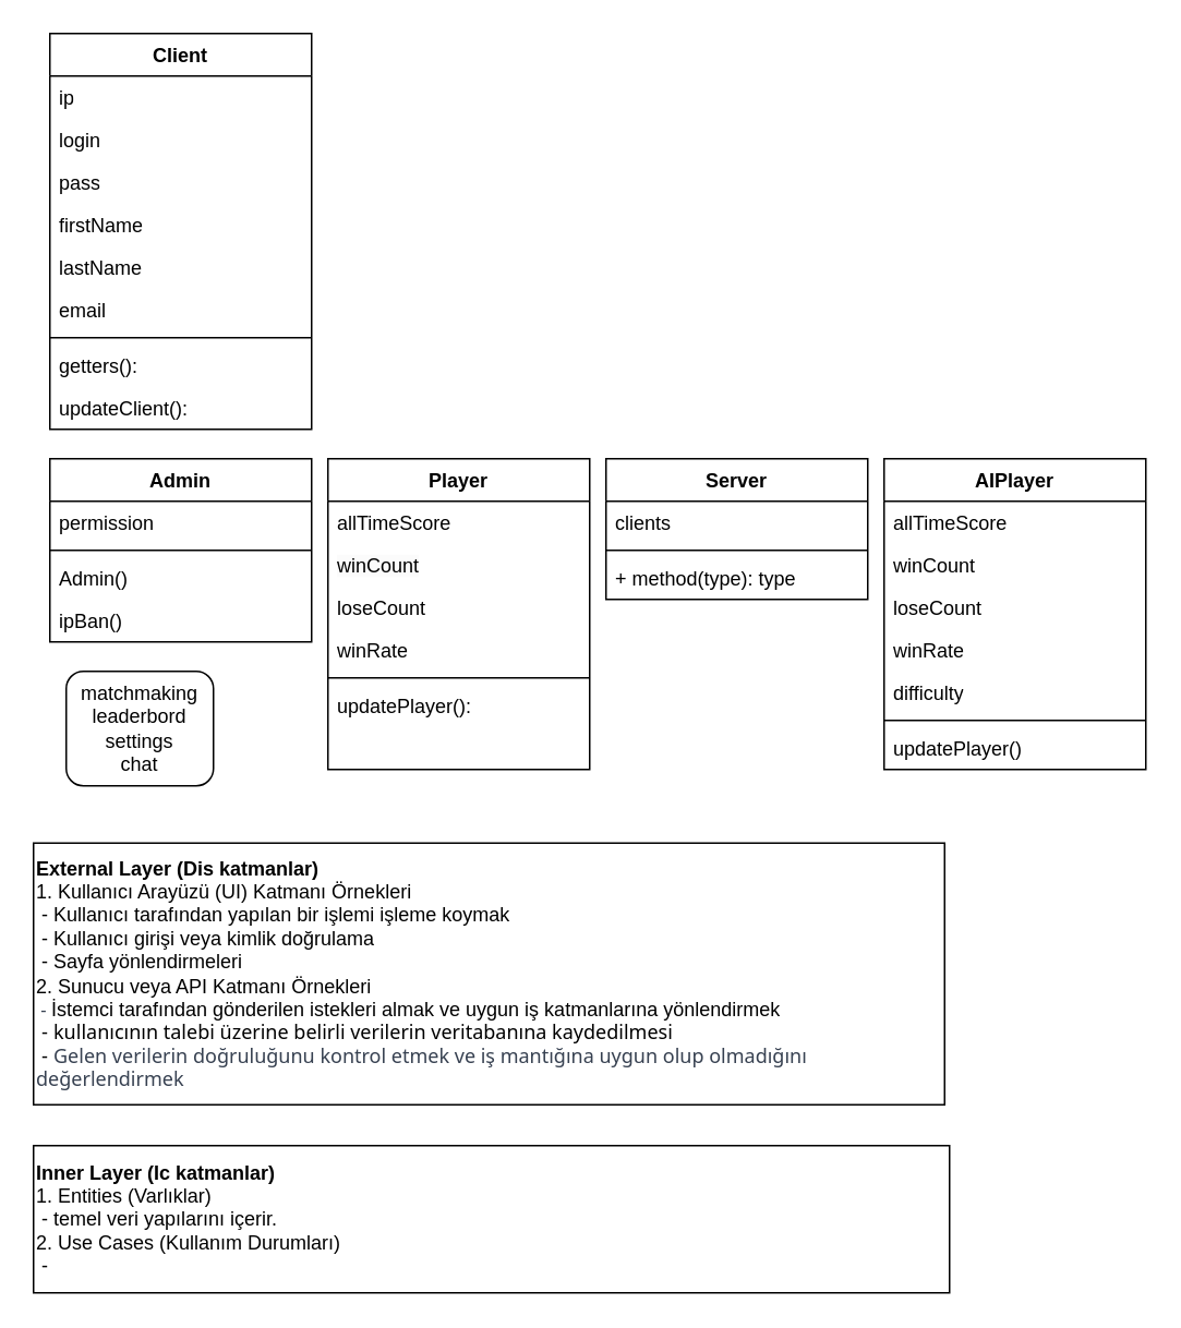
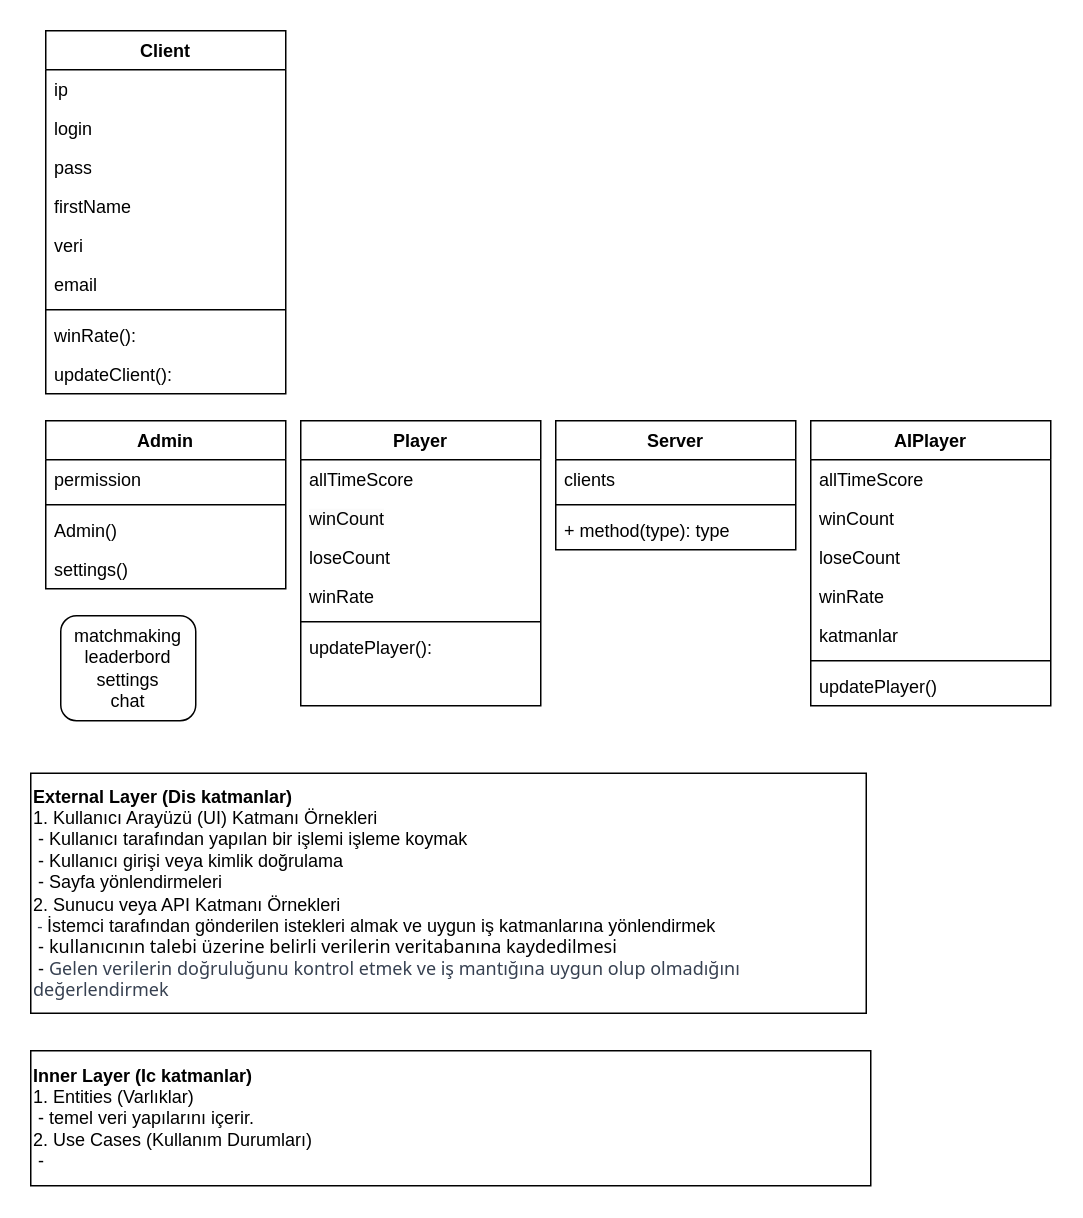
  <mxCell id="0" />
  <mxCell id="1" parent="0" />
  <mxCell id="2" value="Client" style="swimlane;fontStyle=1;align=center;verticalAlign=top;childLayout=stackLayout;horizontal=1;startSize=26;horizontalStack=0;resizeParent=1;resizeParentMax=0;resizeLast=0;collapsible=1;marginBottom=0;whiteSpace=wrap;html=1;" parent="1" vertex="1"><mxGeometry x="30" y="20" width="160" height="242" as="geometry" /></mxCell>
  <mxCell id="3" value="ip" style="text;strokeColor=none;fillColor=none;align=left;verticalAlign=top;spacingLeft=4;spacingRight=4;overflow=hidden;rotatable=0;points=[[0,0.5],[1,0.5]];portConstraint=eastwest;whiteSpace=wrap;html=1;" parent="2" vertex="1"><mxGeometry y="26" width="160" height="26" as="geometry" /></mxCell>
  <mxCell id="4" value="login" style="text;strokeColor=none;fillColor=none;align=left;verticalAlign=top;spacingLeft=4;spacingRight=4;overflow=hidden;rotatable=0;points=[[0,0.5],[1,0.5]];portConstraint=eastwest;whiteSpace=wrap;html=1;" parent="2" vertex="1"><mxGeometry y="52" width="160" height="26" as="geometry" /></mxCell>
  <mxCell id="5" value="pass" style="text;strokeColor=none;fillColor=none;align=left;verticalAlign=top;spacingLeft=4;spacingRight=4;overflow=hidden;rotatable=0;points=[[0,0.5],[1,0.5]];portConstraint=eastwest;whiteSpace=wrap;html=1;" parent="2" vertex="1"><mxGeometry y="78" width="160" height="26" as="geometry" /></mxCell>
  <mxCell id="6" value="firstName" style="text;strokeColor=none;fillColor=none;align=left;verticalAlign=top;spacingLeft=4;spacingRight=4;overflow=hidden;rotatable=0;points=[[0,0.5],[1,0.5]];portConstraint=eastwest;whiteSpace=wrap;html=1;" parent="2" vertex="1"><mxGeometry y="104" width="160" height="26" as="geometry" /></mxCell>
- <mxCell id="7" value="lastName" style="text;strokeColor=none;fillColor=none;align=left;verticalAlign=top;spacingLeft=4;spacingRight=4;overflow=hidden;rotatable=0;points=[[0,0.5],[1,0.5]];portConstraint=eastwest;whiteSpace=wrap;html=1;" parent="2" vertex="1"><mxGeometry y="130" width="160" height="26" as="geometry" /></mxCell>
+ <mxCell id="7" value="veri" style="text;strokeColor=none;fillColor=none;align=left;verticalAlign=top;spacingLeft=4;spacingRight=4;overflow=hidden;rotatable=0;points=[[0,0.5],[1,0.5]];portConstraint=eastwest;whiteSpace=wrap;html=1;" parent="2" vertex="1"><mxGeometry y="130" width="160" height="26" as="geometry" /></mxCell>
  <mxCell id="8" value="email" style="text;strokeColor=none;fillColor=none;align=left;verticalAlign=top;spacingLeft=4;spacingRight=4;overflow=hidden;rotatable=0;points=[[0,0.5],[1,0.5]];portConstraint=eastwest;whiteSpace=wrap;html=1;" parent="2" vertex="1"><mxGeometry y="156" width="160" height="26" as="geometry" /></mxCell>
  <mxCell id="9" value="" style="line;strokeWidth=1;fillColor=none;align=left;verticalAlign=middle;spacingTop=-1;spacingLeft=3;spacingRight=3;rotatable=0;labelPosition=right;points=[];portConstraint=eastwest;strokeColor=inherit;" parent="2" vertex="1"><mxGeometry y="182" width="160" height="8" as="geometry" /></mxCell>
- <mxCell id="10" value="getters():&lt;br&gt;" style="text;strokeColor=none;fillColor=none;align=left;verticalAlign=top;spacingLeft=4;spacingRight=4;overflow=hidden;rotatable=0;points=[[0,0.5],[1,0.5]];portConstraint=eastwest;whiteSpace=wrap;html=1;" parent="2" vertex="1"><mxGeometry y="190" width="160" height="26" as="geometry" /></mxCell>
+ <mxCell id="10" value="winRate():&lt;br&gt;" style="text;strokeColor=none;fillColor=none;align=left;verticalAlign=top;spacingLeft=4;spacingRight=4;overflow=hidden;rotatable=0;points=[[0,0.5],[1,0.5]];portConstraint=eastwest;whiteSpace=wrap;html=1;" parent="2" vertex="1"><mxGeometry y="190" width="160" height="26" as="geometry" /></mxCell>
  <mxCell id="11" value="updateClient():" style="text;strokeColor=none;fillColor=none;align=left;verticalAlign=top;spacingLeft=4;spacingRight=4;overflow=hidden;rotatable=0;points=[[0,0.5],[1,0.5]];portConstraint=eastwest;whiteSpace=wrap;html=1;" parent="2" vertex="1"><mxGeometry y="216" width="160" height="26" as="geometry" /></mxCell>
  <mxCell id="12" value="Player" style="swimlane;fontStyle=1;align=center;verticalAlign=top;childLayout=stackLayout;horizontal=1;startSize=26;horizontalStack=0;resizeParent=1;resizeParentMax=0;resizeLast=0;collapsible=1;marginBottom=0;whiteSpace=wrap;html=1;" parent="1" vertex="1"><mxGeometry x="200" y="280" width="160" height="190" as="geometry"><mxRectangle x="180" y="270" width="80" height="30" as="alternateBounds" /></mxGeometry></mxCell>
  <mxCell id="13" value="allTimeScore" style="text;strokeColor=none;fillColor=none;align=left;verticalAlign=top;spacingLeft=4;spacingRight=4;overflow=hidden;rotatable=0;points=[[0,0.5],[1,0.5]];portConstraint=eastwest;whiteSpace=wrap;html=1;" parent="12" vertex="1"><mxGeometry y="26" width="160" height="26" as="geometry" /></mxCell>
  <mxCell id="14" value="&lt;meta charset=&quot;utf-8&quot;&gt;&lt;span style=&quot;color: rgb(0, 0, 0); font-family: Helvetica; font-size: 12px; font-style: normal; font-variant-ligatures: normal; font-variant-caps: normal; font-weight: 400; letter-spacing: normal; orphans: 2; text-align: center; text-indent: 0px; text-transform: none; widows: 2; word-spacing: 0px; -webkit-text-stroke-width: 0px; background-color: rgb(251, 251, 251); text-decoration-thickness: initial; text-decoration-style: initial; text-decoration-color: initial; float: none; display: inline !important;&quot;&gt;winCount&lt;/span&gt;" style="text;strokeColor=none;fillColor=none;align=left;verticalAlign=top;spacingLeft=4;spacingRight=4;overflow=hidden;rotatable=0;points=[[0,0.5],[1,0.5]];portConstraint=eastwest;whiteSpace=wrap;html=1;" parent="12" vertex="1"><mxGeometry y="52" width="160" height="26" as="geometry" /></mxCell>
  <mxCell id="15" value="loseCount" style="text;strokeColor=none;fillColor=none;align=left;verticalAlign=top;spacingLeft=4;spacingRight=4;overflow=hidden;rotatable=0;points=[[0,0.5],[1,0.5]];portConstraint=eastwest;whiteSpace=wrap;html=1;" parent="12" vertex="1"><mxGeometry y="78" width="160" height="26" as="geometry" /></mxCell>
  <mxCell id="16" value="winRate" style="text;strokeColor=none;fillColor=none;align=left;verticalAlign=top;spacingLeft=4;spacingRight=4;overflow=hidden;rotatable=0;points=[[0,0.5],[1,0.5]];portConstraint=eastwest;whiteSpace=wrap;html=1;" parent="12" vertex="1"><mxGeometry y="104" width="160" height="26" as="geometry" /></mxCell>
  <mxCell id="17" value="" style="line;strokeWidth=1;fillColor=none;align=left;verticalAlign=middle;spacingTop=-1;spacingLeft=3;spacingRight=3;rotatable=0;labelPosition=right;points=[];portConstraint=eastwest;strokeColor=inherit;" parent="12" vertex="1"><mxGeometry y="130" width="160" height="8" as="geometry" /></mxCell>
  <mxCell id="18" value="updatePlayer():" style="text;strokeColor=none;fillColor=none;align=left;verticalAlign=top;spacingLeft=4;spacingRight=4;overflow=hidden;rotatable=0;points=[[0,0.5],[1,0.5]];portConstraint=eastwest;whiteSpace=wrap;html=1;" parent="12" vertex="1"><mxGeometry y="138" width="160" height="26" as="geometry" /></mxCell>
  <mxCell id="19" style="text;strokeColor=none;fillColor=none;align=left;verticalAlign=top;spacingLeft=4;spacingRight=4;overflow=hidden;rotatable=0;points=[[0,0.5],[1,0.5]];portConstraint=eastwest;whiteSpace=wrap;html=1;" parent="12" vertex="1"><mxGeometry y="164" width="160" height="26" as="geometry" /></mxCell>
  <mxCell id="20" value="Admin" style="swimlane;fontStyle=1;align=center;verticalAlign=top;childLayout=stackLayout;horizontal=1;startSize=26;horizontalStack=0;resizeParent=1;resizeParentMax=0;resizeLast=0;collapsible=1;marginBottom=0;whiteSpace=wrap;html=1;" parent="1" vertex="1"><mxGeometry x="30" y="280" width="160" height="112" as="geometry"><mxRectangle x="10" y="270" width="80" height="30" as="alternateBounds" /></mxGeometry></mxCell>
  <mxCell id="21" value="permission" style="text;strokeColor=none;fillColor=none;align=left;verticalAlign=top;spacingLeft=4;spacingRight=4;overflow=hidden;rotatable=0;points=[[0,0.5],[1,0.5]];portConstraint=eastwest;whiteSpace=wrap;html=1;" parent="20" vertex="1"><mxGeometry y="26" width="160" height="26" as="geometry" /></mxCell>
  <mxCell id="22" value="" style="line;strokeWidth=1;fillColor=none;align=left;verticalAlign=middle;spacingTop=-1;spacingLeft=3;spacingRight=3;rotatable=0;labelPosition=right;points=[];portConstraint=eastwest;strokeColor=inherit;" parent="20" vertex="1"><mxGeometry y="52" width="160" height="8" as="geometry" /></mxCell>
  <mxCell id="23" value="Admin()" style="text;strokeColor=none;fillColor=none;align=left;verticalAlign=top;spacingLeft=4;spacingRight=4;overflow=hidden;rotatable=0;points=[[0,0.5],[1,0.5]];portConstraint=eastwest;whiteSpace=wrap;html=1;" parent="20" vertex="1"><mxGeometry y="60" width="160" height="26" as="geometry" /></mxCell>
- <mxCell id="24" value="ipBan()" style="text;strokeColor=none;fillColor=none;align=left;verticalAlign=top;spacingLeft=4;spacingRight=4;overflow=hidden;rotatable=0;points=[[0,0.5],[1,0.5]];portConstraint=eastwest;whiteSpace=wrap;html=1;" parent="20" vertex="1"><mxGeometry y="86" width="160" height="26" as="geometry" /></mxCell>
+ <mxCell id="24" value="settings()" style="text;strokeColor=none;fillColor=none;align=left;verticalAlign=top;spacingLeft=4;spacingRight=4;overflow=hidden;rotatable=0;points=[[0,0.5],[1,0.5]];portConstraint=eastwest;whiteSpace=wrap;html=1;" parent="20" vertex="1"><mxGeometry y="86" width="160" height="26" as="geometry" /></mxCell>
  <mxCell id="25" value="AIPlayer" style="swimlane;fontStyle=1;align=center;verticalAlign=top;childLayout=stackLayout;horizontal=1;startSize=26;horizontalStack=0;resizeParent=1;resizeParentMax=0;resizeLast=0;collapsible=1;marginBottom=0;whiteSpace=wrap;html=1;" parent="1" vertex="1"><mxGeometry x="540" y="280" width="160" height="190" as="geometry"><mxRectangle x="520" y="270" width="90" height="30" as="alternateBounds" /></mxGeometry></mxCell>
  <mxCell id="26" value="allTimeScore" style="text;strokeColor=none;fillColor=none;align=left;verticalAlign=top;spacingLeft=4;spacingRight=4;overflow=hidden;rotatable=0;points=[[0,0.5],[1,0.5]];portConstraint=eastwest;whiteSpace=wrap;html=1;" parent="25" vertex="1"><mxGeometry y="26" width="160" height="26" as="geometry" /></mxCell>
  <mxCell id="27" value="winCount" style="text;strokeColor=none;fillColor=none;align=left;verticalAlign=top;spacingLeft=4;spacingRight=4;overflow=hidden;rotatable=0;points=[[0,0.5],[1,0.5]];portConstraint=eastwest;whiteSpace=wrap;html=1;" parent="25" vertex="1"><mxGeometry y="52" width="160" height="26" as="geometry" /></mxCell>
  <mxCell id="28" value="loseCount" style="text;strokeColor=none;fillColor=none;align=left;verticalAlign=top;spacingLeft=4;spacingRight=4;overflow=hidden;rotatable=0;points=[[0,0.5],[1,0.5]];portConstraint=eastwest;whiteSpace=wrap;html=1;" parent="25" vertex="1"><mxGeometry y="78" width="160" height="26" as="geometry" /></mxCell>
  <mxCell id="29" value="winRate" style="text;strokeColor=none;fillColor=none;align=left;verticalAlign=top;spacingLeft=4;spacingRight=4;overflow=hidden;rotatable=0;points=[[0,0.5],[1,0.5]];portConstraint=eastwest;whiteSpace=wrap;html=1;" parent="25" vertex="1"><mxGeometry y="104" width="160" height="26" as="geometry" /></mxCell>
- <mxCell id="30" value="difficulty" style="text;strokeColor=none;fillColor=none;align=left;verticalAlign=top;spacingLeft=4;spacingRight=4;overflow=hidden;rotatable=0;points=[[0,0.5],[1,0.5]];portConstraint=eastwest;whiteSpace=wrap;html=1;" parent="25" vertex="1"><mxGeometry y="130" width="160" height="26" as="geometry" /></mxCell>
+ <mxCell id="30" value="katmanlar" style="text;strokeColor=none;fillColor=none;align=left;verticalAlign=top;spacingLeft=4;spacingRight=4;overflow=hidden;rotatable=0;points=[[0,0.5],[1,0.5]];portConstraint=eastwest;whiteSpace=wrap;html=1;" parent="25" vertex="1"><mxGeometry y="130" width="160" height="26" as="geometry" /></mxCell>
  <mxCell id="31" value="" style="line;strokeWidth=1;fillColor=none;align=left;verticalAlign=middle;spacingTop=-1;spacingLeft=3;spacingRight=3;rotatable=0;labelPosition=right;points=[];portConstraint=eastwest;strokeColor=inherit;" parent="25" vertex="1"><mxGeometry y="156" width="160" height="8" as="geometry" /></mxCell>
  <mxCell id="32" value="updatePlayer()" style="text;strokeColor=none;fillColor=none;align=left;verticalAlign=top;spacingLeft=4;spacingRight=4;overflow=hidden;rotatable=0;points=[[0,0.5],[1,0.5]];portConstraint=eastwest;whiteSpace=wrap;html=1;" parent="25" vertex="1"><mxGeometry y="164" width="160" height="26" as="geometry" /></mxCell>
  <mxCell id="33" value="Server" style="swimlane;fontStyle=1;align=center;verticalAlign=top;childLayout=stackLayout;horizontal=1;startSize=26;horizontalStack=0;resizeParent=1;resizeParentMax=0;resizeLast=0;collapsible=1;marginBottom=0;whiteSpace=wrap;html=1;" parent="1" vertex="1"><mxGeometry x="370" y="280" width="160" height="86" as="geometry"><mxRectangle x="350" y="270" width="80" height="30" as="alternateBounds" /></mxGeometry></mxCell>
  <mxCell id="34" value="clients" style="text;strokeColor=none;fillColor=none;align=left;verticalAlign=top;spacingLeft=4;spacingRight=4;overflow=hidden;rotatable=0;points=[[0,0.5],[1,0.5]];portConstraint=eastwest;whiteSpace=wrap;html=1;" parent="33" vertex="1"><mxGeometry y="26" width="160" height="26" as="geometry" /></mxCell>
  <mxCell id="35" value="" style="line;strokeWidth=1;fillColor=none;align=left;verticalAlign=middle;spacingTop=-1;spacingLeft=3;spacingRight=3;rotatable=0;labelPosition=right;points=[];portConstraint=eastwest;strokeColor=inherit;" parent="33" vertex="1"><mxGeometry y="52" width="160" height="8" as="geometry" /></mxCell>
  <mxCell id="36" value="+ method(type): type" style="text;strokeColor=none;fillColor=none;align=left;verticalAlign=top;spacingLeft=4;spacingRight=4;overflow=hidden;rotatable=0;points=[[0,0.5],[1,0.5]];portConstraint=eastwest;whiteSpace=wrap;html=1;" parent="33" vertex="1"><mxGeometry y="60" width="160" height="26" as="geometry" /></mxCell>
  <mxCell id="37" value="matchmaking&lt;br&gt;leaderbord&lt;br&gt;settings&lt;br&gt;chat&lt;br&gt;" style="whiteSpace=wrap;html=1;rounded=1;" parent="1" vertex="1"><mxGeometry x="40" y="410" width="90" height="70" as="geometry" /></mxCell>
  <mxCell id="38" value="&lt;b&gt;External Layer (Dis katmanlar)&lt;/b&gt;&lt;br&gt;1. Kullanıcı Arayüzü (UI) Katmanı Örnekleri&lt;br&gt;&amp;nbsp;-&amp;nbsp;Kullanıcı tarafından yapılan bir işlemi işleme koymak&lt;br&gt;&amp;nbsp;-&amp;nbsp;Kullanıcı girişi veya kimlik doğrulama&lt;br&gt;&amp;nbsp;- Sayfa yönlendirmeleri&lt;br&gt;2.&amp;nbsp;Sunucu veya API Katmanı Örnekleri&lt;br&gt;&lt;font style=&quot;font-size: 12px;&quot;&gt;&lt;font style=&quot;background-color: initial; font-size: 11px;&quot; face=&quot;Söhne, ui-sans-serif, system-ui, -apple-system, Segoe UI, Roboto, Ubuntu, Cantarell, Noto Sans, sans-serif, Helvetica Neue, Arial, Apple Color Emoji, Segoe UI Emoji, Segoe UI Symbol, Noto Color Emoji&quot; color=&quot;#374151&quot;&gt;&amp;nbsp;-&amp;nbsp;&lt;/font&gt;İstemci tarafından gönderilen istekleri almak ve uygun iş katmanlarına yönlendirmek&lt;br&gt;&amp;nbsp;-&amp;nbsp;&lt;span style=&quot;font-family: Söhne, ui-sans-serif, system-ui, -apple-system, &amp;quot;Segoe UI&amp;quot;, Roboto, Ubuntu, Cantarell, &amp;quot;Noto Sans&amp;quot;, sans-serif, &amp;quot;Helvetica Neue&amp;quot;, Arial, &amp;quot;Apple Color Emoji&amp;quot;, &amp;quot;Segoe UI Emoji&amp;quot;, &amp;quot;Segoe UI Symbol&amp;quot;, &amp;quot;Noto Color Emoji&amp;quot;;&quot;&gt;kullanıcının talebi üzerine belirli verilerin veritabanına kaydedilmesi&lt;br&gt;&lt;/span&gt;&amp;nbsp;-&amp;nbsp;&lt;span style=&quot;color: rgb(55, 65, 81); font-family: Söhne, ui-sans-serif, system-ui, -apple-system, &amp;quot;Segoe UI&amp;quot;, Roboto, Ubuntu, Cantarell, &amp;quot;Noto Sans&amp;quot;, sans-serif, &amp;quot;Helvetica Neue&amp;quot;, Arial, &amp;quot;Apple Color Emoji&amp;quot;, &amp;quot;Segoe UI Emoji&amp;quot;, &amp;quot;Segoe UI Symbol&amp;quot;, &amp;quot;Noto Color Emoji&amp;quot;;&quot;&gt;Gelen verilerin doğruluğunu kontrol etmek ve iş mantığına uygun olup olmadığını değerlendirmek&lt;/span&gt;&lt;span style=&quot;background-color: initial;&quot;&gt;&lt;br&gt;&lt;/span&gt;&lt;/font&gt;" style="rounded=0;whiteSpace=wrap;html=1;align=left;" vertex="1" parent="1"><mxGeometry y="515" width="557" height="160" as="geometry" x="20" /></mxCell>
  <mxCell id="39" value="&lt;b&gt;Inner Layer (Ic katmanlar)&lt;/b&gt;&lt;br&gt;1.&amp;nbsp;Entities (Varlıklar)&lt;br&gt;&amp;nbsp;-&amp;nbsp;temel veri yapılarını içerir.&lt;br&gt;2. Use Cases (Kullanım Durumları)&lt;br&gt;&amp;nbsp;-&amp;nbsp;" style="whiteSpace=wrap;html=1;align=left;" vertex="1" parent="1"><mxGeometry y="700" width="560" height="90" as="geometry" x="20" /></mxCell>
